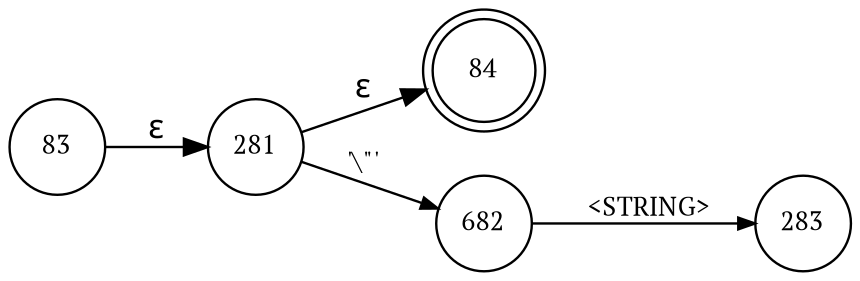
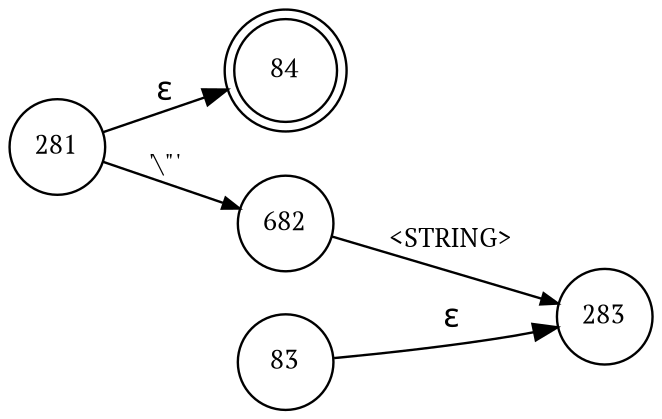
  digraph {
    fontname="PT Serif"
    rankdir=LR
    node [fixedsize=true fontname="PT Serif" fontsize=11 shape=circle peripheries=1]
    edge [fontname="PT Serif"]
    n1 [label=84 shape=doublecircle width=.6 peripheries=""]
    n2 [label=83 width=.55]
    n3 [label=281 width=.55]
    n4 [label=682 width=.55]
    n5 [label=283 width=.55]
-   n2 -> n3 [label="&epsilon;"]
+   n2 -> n5 [label="&epsilon;"]
    n3 -> n1 [label="&epsilon;"]
    n3 -> n4 [arrowhead=normal arrowsize=.7 fontsize=11 label="'\\\"'"]
    n4 -> n5 [arrowhead=normal arrowsize=.7 fontsize=11 label="<STRING>"]
  }
